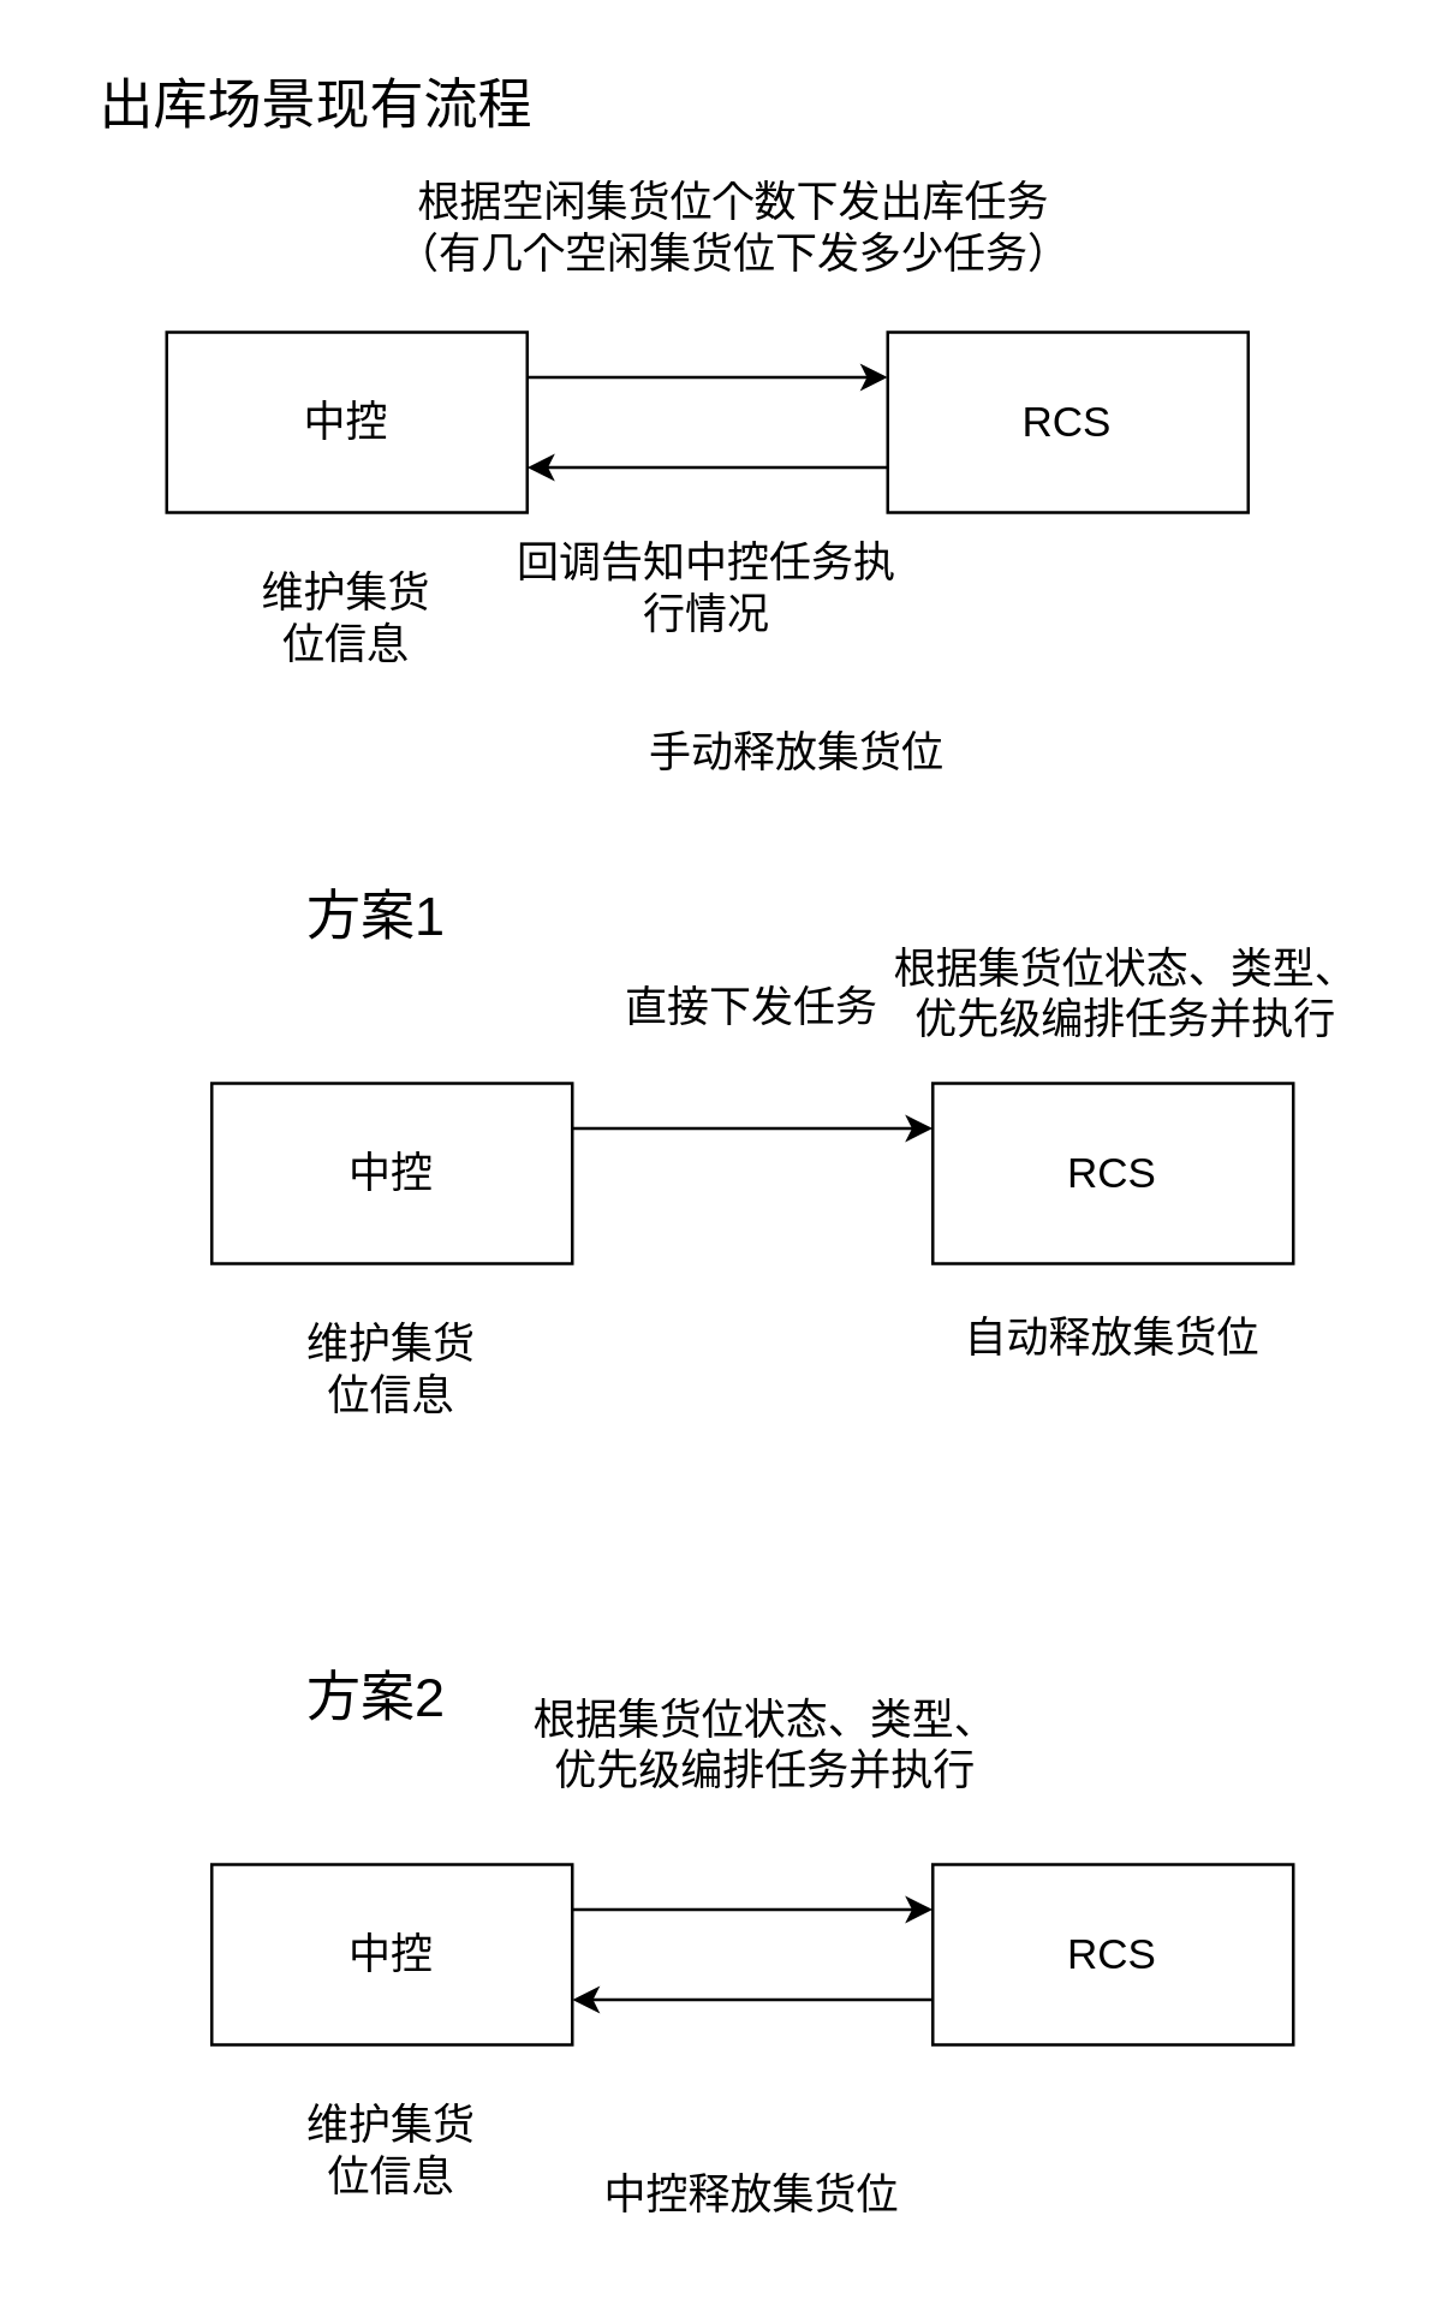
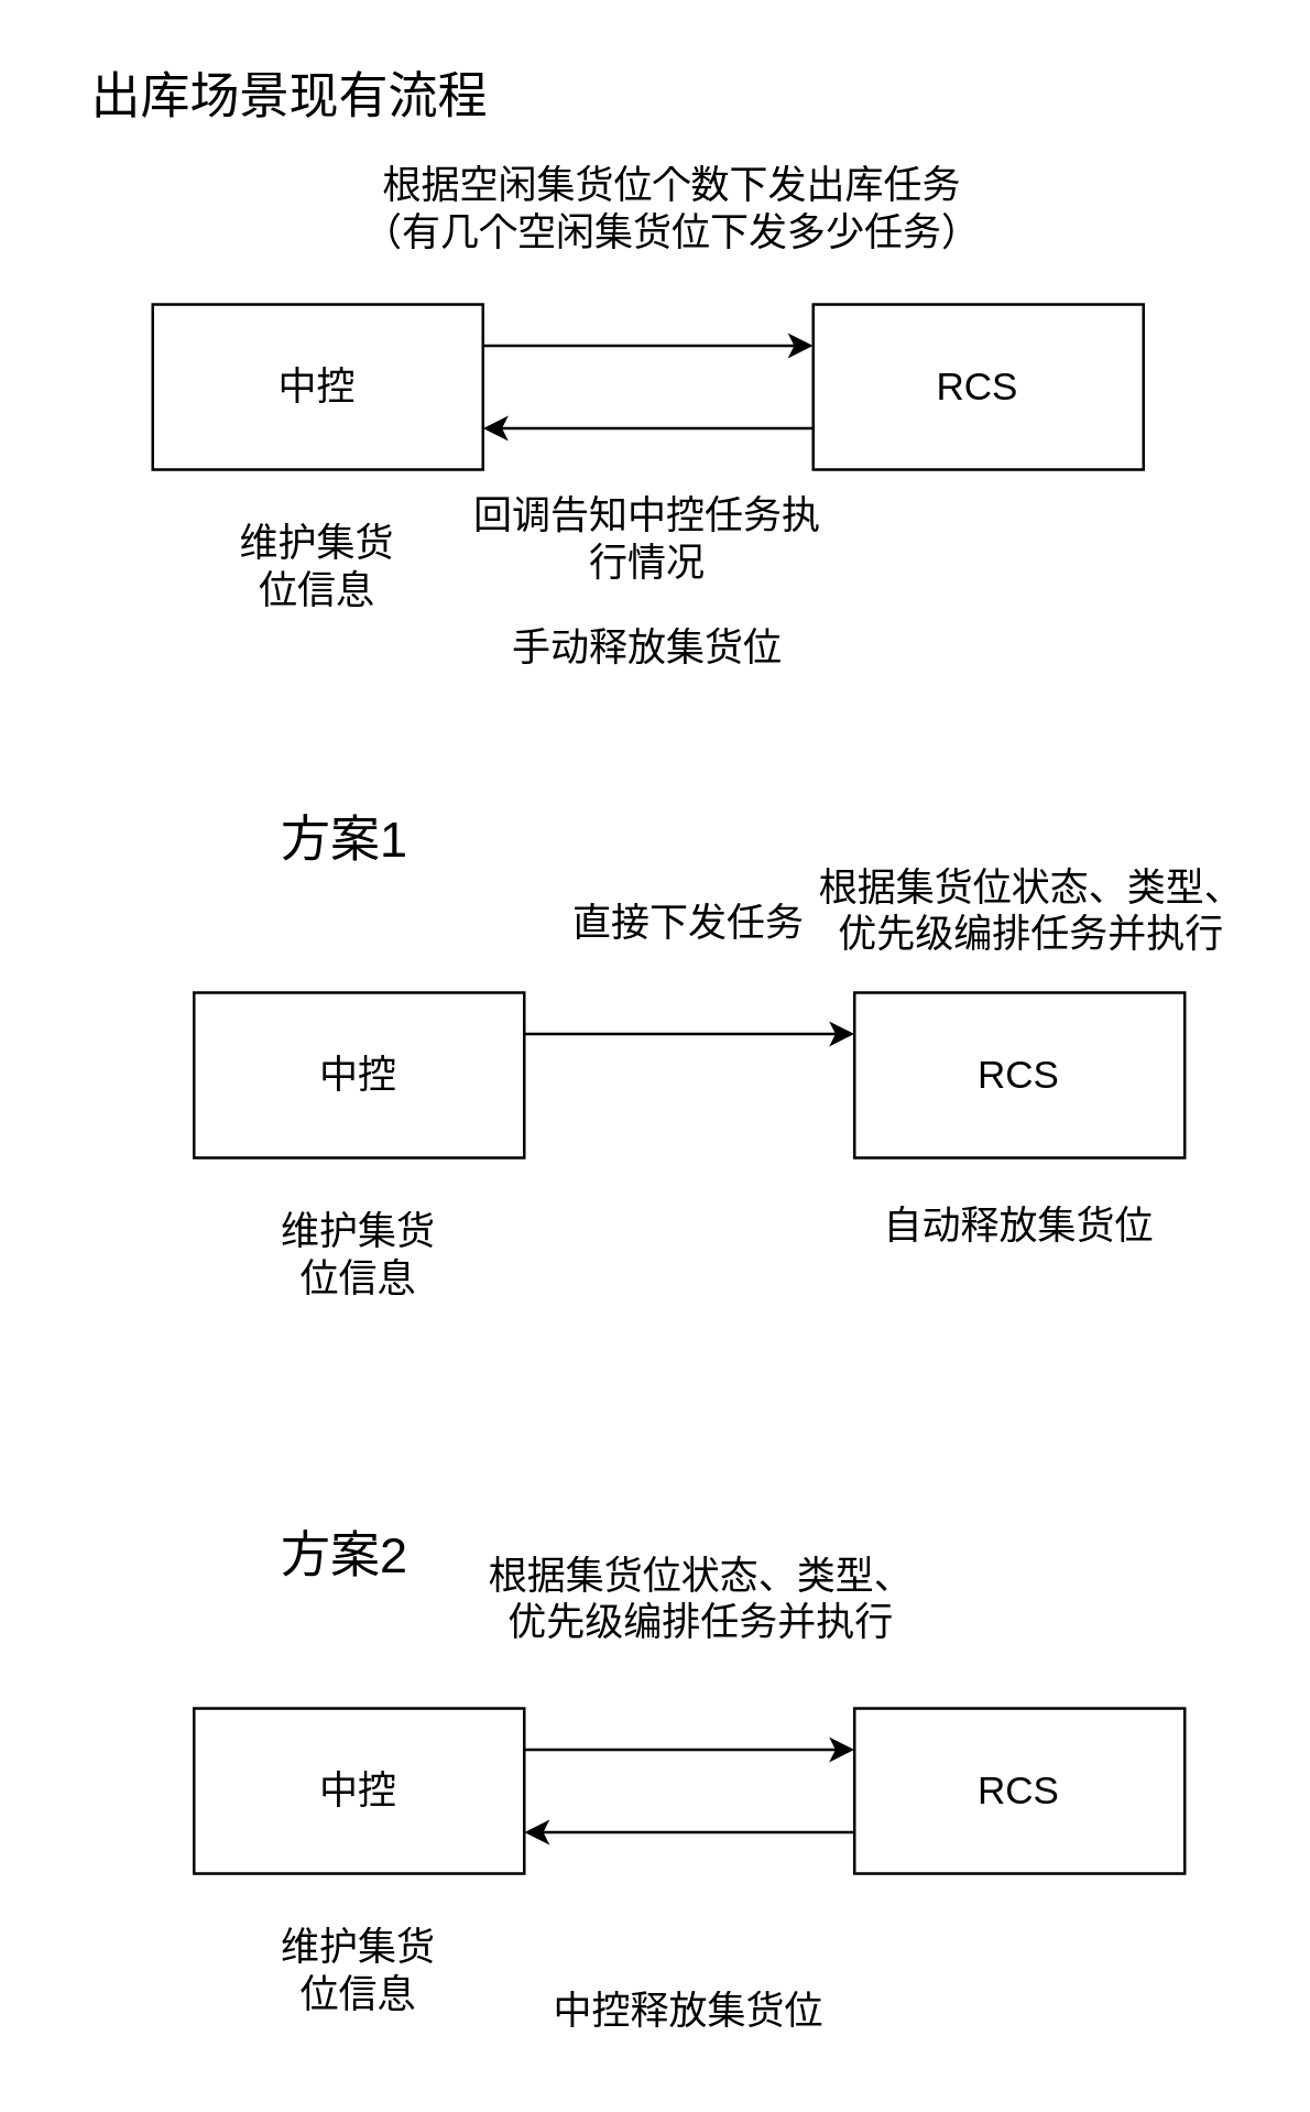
  <mxCell id="0" />
  <mxCell id="1" parent="0" />
  <mxCell id="2" style="edgeStyle=orthogonalEdgeStyle;rounded=0;orthogonalLoop=1;jettySize=auto;html=1;exitX=1;exitY=0.25;exitDx=0;exitDy=0;entryX=0;entryY=0.25;entryDx=0;entryDy=0;fontSize=14;" parent="1" source="3" target="6" edge="1"><mxGeometry relative="1" as="geometry" /></mxCell>
  <mxCell id="3" value="中控" style="rounded=0;whiteSpace=wrap;html=1;fontSize=14;" parent="1" vertex="1"><mxGeometry x="55" y="110" width="120" height="60" as="geometry" /></mxCell>
  <mxCell id="4" value="&lt;font style=&quot;font-size: 18px&quot;&gt;出库场景现有流程&lt;/font&gt;" style="text;html=1;strokeColor=none;fillColor=none;align=center;verticalAlign=middle;whiteSpace=wrap;rounded=0;" parent="1" vertex="1"><mxGeometry x="20" y="20" width="170" height="30" as="geometry" /></mxCell>
  <mxCell id="5" style="edgeStyle=orthogonalEdgeStyle;rounded=0;orthogonalLoop=1;jettySize=auto;html=1;exitX=0;exitY=0.75;exitDx=0;exitDy=0;entryX=1;entryY=0.75;entryDx=0;entryDy=0;fontSize=14;" parent="1" source="6" target="3" edge="1"><mxGeometry relative="1" as="geometry" /></mxCell>
  <mxCell id="6" value="RCS" style="rounded=0;whiteSpace=wrap;html=1;fontSize=14;" parent="1" vertex="1"><mxGeometry x="295" y="110" width="120" height="60" as="geometry" /></mxCell>
  <mxCell id="7" value="维护集货位信息" style="text;html=1;strokeColor=none;fillColor=none;align=center;verticalAlign=middle;whiteSpace=wrap;rounded=0;fontSize=14;" parent="1" vertex="1"><mxGeometry x="85" y="190" width="60" height="30" as="geometry" /></mxCell>
  <mxCell id="8" value="根据空闲集货位个数下发出库任务（有几个空闲集货位下发多少任务）" style="text;html=1;strokeColor=none;fillColor=none;align=center;verticalAlign=middle;whiteSpace=wrap;rounded=0;fontSize=14;" parent="1" vertex="1"><mxGeometry x="129" y="60" width="230" height="30" as="geometry" /></mxCell>
  <mxCell id="9" value="回调告知中控任务执行情况" style="text;html=1;strokeColor=none;fillColor=none;align=center;verticalAlign=middle;whiteSpace=wrap;rounded=0;fontSize=14;" parent="1" vertex="1"><mxGeometry x="165" y="180" width="140" height="30" as="geometry" /></mxCell>
- <mxCell id="10" value="手动释放集货位" style="text;html=1;strokeColor=none;fillColor=none;align=center;verticalAlign=middle;whiteSpace=wrap;rounded=0;fontSize=14;" parent="1" vertex="1"><mxGeometry x="195" y="235" width="140" height="30" as="geometry" /></mxCell>
+ <mxCell id="10" value="手动释放集货位" style="text;html=1;strokeColor=none;fillColor=none;align=center;verticalAlign=middle;whiteSpace=wrap;rounded=0;fontSize=14;" parent="1" vertex="1"><mxGeometry x="165" y="220" width="140" height="30" as="geometry" /></mxCell>
  <mxCell id="11" style="edgeStyle=orthogonalEdgeStyle;rounded=0;orthogonalLoop=1;jettySize=auto;html=1;exitX=1;exitY=0.25;exitDx=0;exitDy=0;entryX=0;entryY=0.25;entryDx=0;entryDy=0;fontSize=14;" parent="1" source="12" target="14" edge="1"><mxGeometry relative="1" as="geometry" /></mxCell>
  <mxCell id="12" value="中控" style="rounded=0;whiteSpace=wrap;html=1;fontSize=14;" parent="1" vertex="1"><mxGeometry x="70" y="360" width="120" height="60" as="geometry" /></mxCell>
  <mxCell id="13" value="&lt;font style=&quot;font-size: 18px&quot;&gt;方案1&lt;/font&gt;" style="text;html=1;strokeColor=none;fillColor=none;align=center;verticalAlign=middle;whiteSpace=wrap;rounded=0;" parent="1" vertex="1"><mxGeometry x="40" y="290" width="170" height="30" as="geometry" /></mxCell>
  <mxCell id="14" value="RCS" style="rounded=0;whiteSpace=wrap;html=1;fontSize=14;" parent="1" vertex="1"><mxGeometry x="310" y="360" width="120" height="60" as="geometry" /></mxCell>
  <mxCell id="15" value="维护集货位信息" style="text;html=1;strokeColor=none;fillColor=none;align=center;verticalAlign=middle;whiteSpace=wrap;rounded=0;fontSize=14;" parent="1" vertex="1"><mxGeometry x="100" y="440" width="60" height="30" as="geometry" /></mxCell>
  <mxCell id="16" value="直接下发任务" style="text;html=1;strokeColor=none;fillColor=none;align=center;verticalAlign=middle;whiteSpace=wrap;rounded=0;fontSize=14;" parent="1" vertex="1"><mxGeometry x="180" y="320" width="140" height="30" as="geometry" /></mxCell>
  <mxCell id="17" value="根据集货位状态、类型、优先级编排任务并执行" style="text;html=1;strokeColor=none;fillColor=none;align=center;verticalAlign=middle;whiteSpace=wrap;rounded=0;fontSize=14;" parent="1" vertex="1"><mxGeometry x="295" y="300" width="159" height="60" as="geometry" /></mxCell>
  <mxCell id="18" value="自动释放集货位" style="text;html=1;strokeColor=none;fillColor=none;align=center;verticalAlign=middle;whiteSpace=wrap;rounded=0;fontSize=14;" vertex="1" parent="1"><mxGeometry x="300" y="430" width="140" height="30" as="geometry" /></mxCell>
  <mxCell id="19" style="edgeStyle=orthogonalEdgeStyle;rounded=0;orthogonalLoop=1;jettySize=auto;html=1;exitX=1;exitY=0.25;exitDx=0;exitDy=0;entryX=0;entryY=0.25;entryDx=0;entryDy=0;fontSize=14;" edge="1" parent="1" source="20" target="23"><mxGeometry relative="1" as="geometry" /></mxCell>
  <mxCell id="20" value="中控" style="rounded=0;whiteSpace=wrap;html=1;fontSize=14;" vertex="1" parent="1"><mxGeometry x="70" y="620" width="120" height="60" as="geometry" /></mxCell>
  <mxCell id="21" value="&lt;font style=&quot;font-size: 18px&quot;&gt;方案2&lt;/font&gt;" style="text;html=1;strokeColor=none;fillColor=none;align=center;verticalAlign=middle;whiteSpace=wrap;rounded=0;" vertex="1" parent="1"><mxGeometry x="40" y="550" width="170" height="30" as="geometry" /></mxCell>
  <mxCell id="22" style="edgeStyle=orthogonalEdgeStyle;rounded=0;orthogonalLoop=1;jettySize=auto;html=1;exitX=0;exitY=0.75;exitDx=0;exitDy=0;entryX=1;entryY=0.75;entryDx=0;entryDy=0;" edge="1" parent="1" source="23" target="20"><mxGeometry relative="1" as="geometry" /></mxCell>
  <mxCell id="23" value="RCS" style="rounded=0;whiteSpace=wrap;html=1;fontSize=14;" vertex="1" parent="1"><mxGeometry x="310" y="620" width="120" height="60" as="geometry" /></mxCell>
  <mxCell id="24" value="维护集货位信息" style="text;html=1;strokeColor=none;fillColor=none;align=center;verticalAlign=middle;whiteSpace=wrap;rounded=0;fontSize=14;" vertex="1" parent="1"><mxGeometry x="100" y="700" width="60" height="30" as="geometry" /></mxCell>
  <mxCell id="25" value="根据集货位状态、类型、优先级编排任务并执行" style="text;html=1;strokeColor=none;fillColor=none;align=center;verticalAlign=middle;whiteSpace=wrap;rounded=0;fontSize=14;" vertex="1" parent="1"><mxGeometry x="175" y="550" width="159" height="60" as="geometry" /></mxCell>
  <mxCell id="26" value="中控释放集货位" style="text;html=1;strokeColor=none;fillColor=none;align=center;verticalAlign=middle;whiteSpace=wrap;rounded=0;fontSize=14;" vertex="1" parent="1"><mxGeometry x="179.5" y="715" width="140" height="30" as="geometry" /></mxCell>
